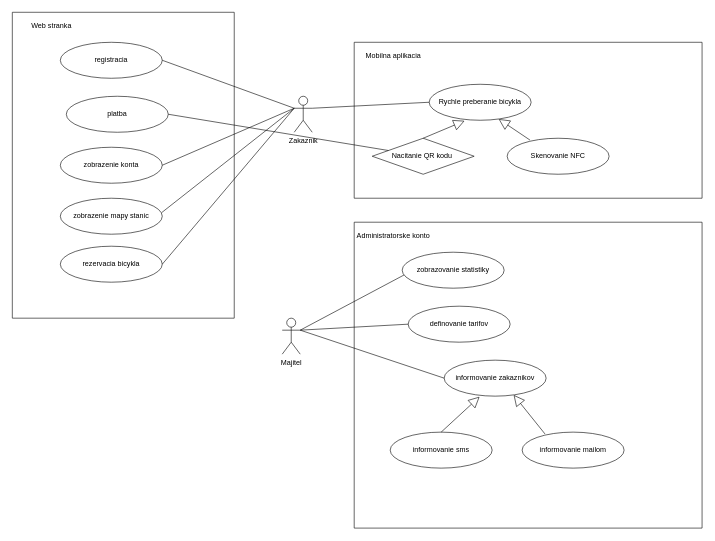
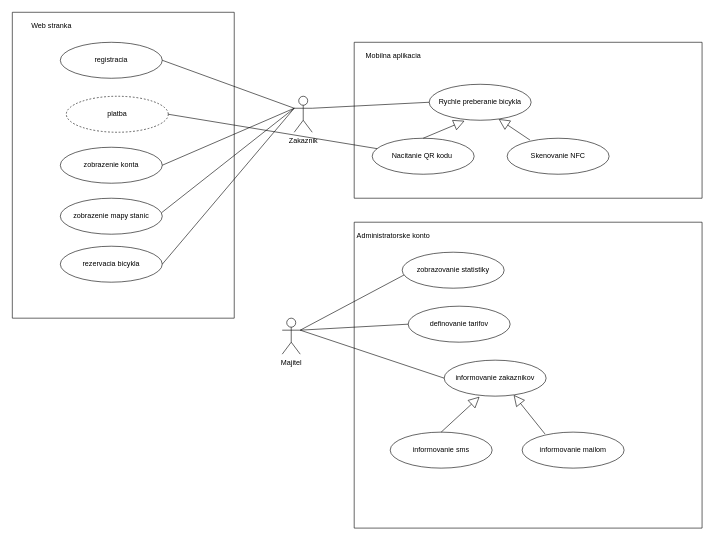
  <mxCell id="0" />
  <mxCell id="1" parent="0" />
  <mxCell id="2" value="Zakaznik" style="shape=umlActor;verticalLabelPosition=bottom;verticalAlign=top;html=1;outlineConnect=0;" parent="1" vertex="1"><mxGeometry x="490" y="160" width="30" height="60" as="geometry" /></mxCell>
  <mxCell id="3" value="" style="swimlane;startSize=0;" parent="1" vertex="1"><mxGeometry x="20" y="20" width="370" height="510" as="geometry" /></mxCell>
  <mxCell id="4" value="Web stranka" style="text;html=1;align=center;verticalAlign=middle;resizable=0;points=[];autosize=1;strokeColor=none;fillColor=none;" parent="3" vertex="1"><mxGeometry x="20" y="8" width="90" height="30" as="geometry" /></mxCell>
  <mxCell id="5" value="registracia" style="ellipse;whiteSpace=wrap;html=1;" parent="3" vertex="1"><mxGeometry x="80" y="50" width="170" height="60" as="geometry" /></mxCell>
- <mxCell id="6" value="platba" style="ellipse;whiteSpace=wrap;html=1;" parent="3" vertex="1"><mxGeometry x="90" y="140" width="170" height="60" as="geometry" /></mxCell>
+ <mxCell id="6" value="platba" style="ellipse;whiteSpace=wrap;html=1;dashed=1;" parent="3" vertex="1"><mxGeometry x="90" y="140" width="170" height="60" as="geometry" /></mxCell>
  <mxCell id="7" value="zobrazenie konta" style="ellipse;whiteSpace=wrap;html=1;" parent="3" vertex="1"><mxGeometry x="80" y="225" width="170" height="60" as="geometry" /></mxCell>
  <mxCell id="8" value="zobrazenie mapy stanic" style="ellipse;whiteSpace=wrap;html=1;" parent="3" vertex="1"><mxGeometry x="80" y="310" width="170" height="60" as="geometry" /></mxCell>
  <mxCell id="9" value="rezervacia bicykla" style="ellipse;whiteSpace=wrap;html=1;" parent="3" vertex="1"><mxGeometry x="80" y="390" width="170" height="60" as="geometry" /></mxCell>
  <mxCell id="10" value="" style="swimlane;startSize=0;" parent="1" vertex="1"><mxGeometry x="590" y="70" width="580" height="260" as="geometry" /></mxCell>
  <mxCell id="11" value="Mobilna aplikacia" style="text;html=1;align=center;verticalAlign=middle;resizable=0;points=[];autosize=1;strokeColor=none;fillColor=none;" parent="10" vertex="1"><mxGeometry x="5" y="8" width="120" height="30" as="geometry" /></mxCell>
  <mxCell id="12" value="Rychle preberanie bicykla" style="ellipse;whiteSpace=wrap;html=1;" vertex="1" parent="10"><mxGeometry x="125" y="70" width="170" height="60" as="geometry" /></mxCell>
  <mxCell id="13" value="Skenovanie NFC" style="ellipse;whiteSpace=wrap;html=1;" vertex="1" parent="10"><mxGeometry x="255" y="160" width="170" height="60" as="geometry" /></mxCell>
- <mxCell id="14" value="Nacitanie QR kodu&amp;nbsp;" style="rhombus;whiteSpace=wrap;html=1;" vertex="1" parent="10"><mxGeometry x="30" y="160" width="170" height="60" as="geometry" /></mxCell>
+ <mxCell id="14" value="Nacitanie QR kodu&amp;nbsp;" style="ellipse;whiteSpace=wrap;html=1;" vertex="1" parent="10"><mxGeometry x="30" y="160" width="170" height="60" as="geometry" /></mxCell>
  <mxCell id="15" value="" style="endArrow=block;endSize=16;endFill=0;html=1;rounded=0;exitX=0.5;exitY=0;exitDx=0;exitDy=0;entryX=0.347;entryY=1.017;entryDx=0;entryDy=0;entryPerimeter=0;" edge="1" parent="10" source="14" target="12"><mxGeometry width="160" relative="1" as="geometry"><mxPoint y="170" as="sourcePoint" /><mxPoint x="160" y="170" as="targetPoint" /></mxGeometry></mxCell>
  <mxCell id="16" value="" style="endArrow=block;endSize=16;endFill=0;html=1;rounded=0;exitX=0.224;exitY=0.05;exitDx=0;exitDy=0;entryX=0.682;entryY=0.967;entryDx=0;entryDy=0;entryPerimeter=0;exitPerimeter=0;" edge="1" parent="10" source="13" target="12"><mxGeometry width="160" relative="1" as="geometry"><mxPoint x="185" y="370" as="sourcePoint" /><mxPoint x="249" y="281" as="targetPoint" /></mxGeometry></mxCell>
  <mxCell id="17" value="" style="endArrow=none;html=1;rounded=0;exitX=1;exitY=0.5;exitDx=0;exitDy=0;entryX=0;entryY=0.333;entryDx=0;entryDy=0;entryPerimeter=0;" parent="1" source="5" target="2" edge="1"><mxGeometry width="50" height="50" relative="1" as="geometry"><mxPoint x="560" y="250" as="sourcePoint" /><mxPoint x="610" y="200" as="targetPoint" /></mxGeometry></mxCell>
  <mxCell id="18" value="" style="endArrow=none;html=1;rounded=0;exitX=1;exitY=0.5;exitDx=0;exitDy=0;" parent="1" source="6" target="14" edge="1"><mxGeometry width="50" height="50" relative="1" as="geometry"><mxPoint x="270" y="150" as="sourcePoint" /><mxPoint x="490" y="230" as="targetPoint" /></mxGeometry></mxCell>
  <mxCell id="19" value="" style="endArrow=none;html=1;rounded=0;exitX=1;exitY=0.5;exitDx=0;exitDy=0;entryX=0;entryY=0.333;entryDx=0;entryDy=0;entryPerimeter=0;" parent="1" source="7" target="2" edge="1"><mxGeometry width="50" height="50" relative="1" as="geometry"><mxPoint x="290" y="120" as="sourcePoint" /><mxPoint x="510" y="200" as="targetPoint" /></mxGeometry></mxCell>
  <mxCell id="20" value="" style="endArrow=none;html=1;rounded=0;exitX=0.994;exitY=0.4;exitDx=0;exitDy=0;exitPerimeter=0;" parent="1" source="8" edge="1"><mxGeometry width="50" height="50" relative="1" as="geometry"><mxPoint x="300" y="130" as="sourcePoint" /><mxPoint x="490" y="180" as="targetPoint" /></mxGeometry></mxCell>
  <mxCell id="21" value="" style="endArrow=none;html=1;rounded=0;exitX=1;exitY=0.5;exitDx=0;exitDy=0;entryX=0;entryY=0.333;entryDx=0;entryDy=0;entryPerimeter=0;" parent="1" source="9" target="2" edge="1"><mxGeometry width="50" height="50" relative="1" as="geometry"><mxPoint x="310" y="140" as="sourcePoint" /><mxPoint x="530" y="220" as="targetPoint" /></mxGeometry></mxCell>
  <mxCell id="22" value="" style="swimlane;startSize=0;" parent="1" vertex="1"><mxGeometry x="590" y="370" width="580" height="510" as="geometry" /></mxCell>
  <mxCell id="23" value="Administratorske konto" style="text;html=1;align=center;verticalAlign=middle;resizable=0;points=[];autosize=1;strokeColor=none;fillColor=none;" parent="22" vertex="1"><mxGeometry x="-10" y="8" width="150" height="30" as="geometry" /></mxCell>
  <mxCell id="24" value="zobrazovanie statistiky" style="ellipse;whiteSpace=wrap;html=1;" parent="22" vertex="1"><mxGeometry x="80" y="50" width="170" height="60" as="geometry" /></mxCell>
  <mxCell id="25" value="definovanie tarifov" style="ellipse;whiteSpace=wrap;html=1;" parent="22" vertex="1"><mxGeometry x="90" y="140" width="170" height="60" as="geometry" /></mxCell>
  <mxCell id="26" value="informovanie zakaznikov" style="ellipse;whiteSpace=wrap;html=1;" parent="22" vertex="1"><mxGeometry x="150" y="230" width="170" height="60" as="geometry" /></mxCell>
  <mxCell id="27" value="informovanie mailom" style="ellipse;whiteSpace=wrap;html=1;" parent="22" vertex="1"><mxGeometry x="280" y="350" width="170" height="60" as="geometry" /></mxCell>
  <mxCell id="28" value="informovanie sms" style="ellipse;whiteSpace=wrap;html=1;" parent="22" vertex="1"><mxGeometry x="60" y="350" width="170" height="60" as="geometry" /></mxCell>
  <mxCell id="29" value="" style="endArrow=block;endSize=16;endFill=0;html=1;rounded=0;exitX=0.5;exitY=0;exitDx=0;exitDy=0;entryX=0.347;entryY=1.017;entryDx=0;entryDy=0;entryPerimeter=0;" edge="1" parent="22" source="28" target="26"><mxGeometry width="160" relative="1" as="geometry"><mxPoint x="-30" y="200" as="sourcePoint" /><mxPoint x="130" y="200" as="targetPoint" /></mxGeometry></mxCell>
  <mxCell id="30" value="" style="endArrow=block;endSize=16;endFill=0;html=1;rounded=0;exitX=0.224;exitY=0.05;exitDx=0;exitDy=0;entryX=0.682;entryY=0.967;entryDx=0;entryDy=0;entryPerimeter=0;exitPerimeter=0;" edge="1" parent="22" source="27" target="26"><mxGeometry width="160" relative="1" as="geometry"><mxPoint x="155" y="400" as="sourcePoint" /><mxPoint x="219" y="311" as="targetPoint" /></mxGeometry></mxCell>
  <mxCell id="31" value="Majitel" style="shape=umlActor;verticalLabelPosition=bottom;verticalAlign=top;html=1;outlineConnect=0;" parent="1" vertex="1"><mxGeometry x="470" y="530" width="30" height="60" as="geometry" /></mxCell>
  <mxCell id="32" value="" style="endArrow=none;html=1;rounded=0;exitX=1;exitY=0.333;exitDx=0;exitDy=0;exitPerimeter=0;entryX=0;entryY=0.5;entryDx=0;entryDy=0;" parent="1" source="31" target="25" edge="1"><mxGeometry width="50" height="50" relative="1" as="geometry"><mxPoint x="560" y="700" as="sourcePoint" /><mxPoint x="610" y="650" as="targetPoint" /></mxGeometry></mxCell>
  <mxCell id="33" value="" style="endArrow=none;html=1;rounded=0;exitX=1;exitY=0.333;exitDx=0;exitDy=0;exitPerimeter=0;entryX=0.018;entryY=0.633;entryDx=0;entryDy=0;entryPerimeter=0;" parent="1" source="31" target="24" edge="1"><mxGeometry width="50" height="50" relative="1" as="geometry"><mxPoint x="520" y="780" as="sourcePoint" /><mxPoint x="710" y="750" as="targetPoint" /></mxGeometry></mxCell>
  <mxCell id="34" value="" style="endArrow=none;html=1;rounded=0;exitX=1;exitY=0.333;exitDx=0;exitDy=0;exitPerimeter=0;entryX=0;entryY=0.5;entryDx=0;entryDy=0;" parent="1" source="31" target="26" edge="1"><mxGeometry width="50" height="50" relative="1" as="geometry"><mxPoint x="530" y="790" as="sourcePoint" /><mxPoint x="720" y="760" as="targetPoint" /></mxGeometry></mxCell>
  <mxCell id="35" value="" style="endArrow=none;html=1;rounded=0;exitX=1;exitY=0.333;exitDx=0;exitDy=0;exitPerimeter=0;entryX=0;entryY=0.5;entryDx=0;entryDy=0;" edge="1" parent="1" target="12" source="2"><mxGeometry width="50" height="50" relative="1" as="geometry"><mxPoint x="550" y="190" as="sourcePoint" /><mxPoint x="760" y="180" as="targetPoint" /></mxGeometry></mxCell>
